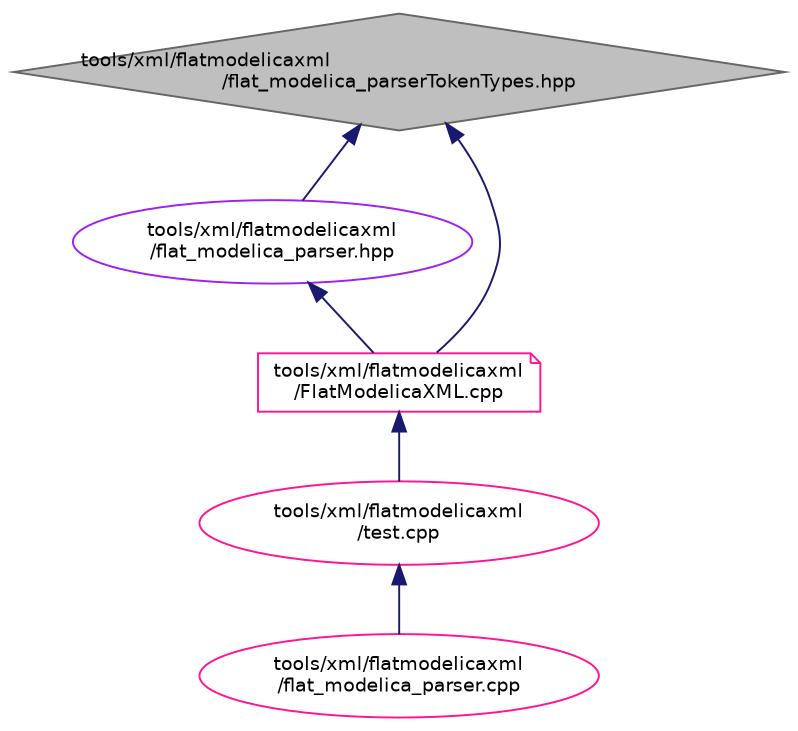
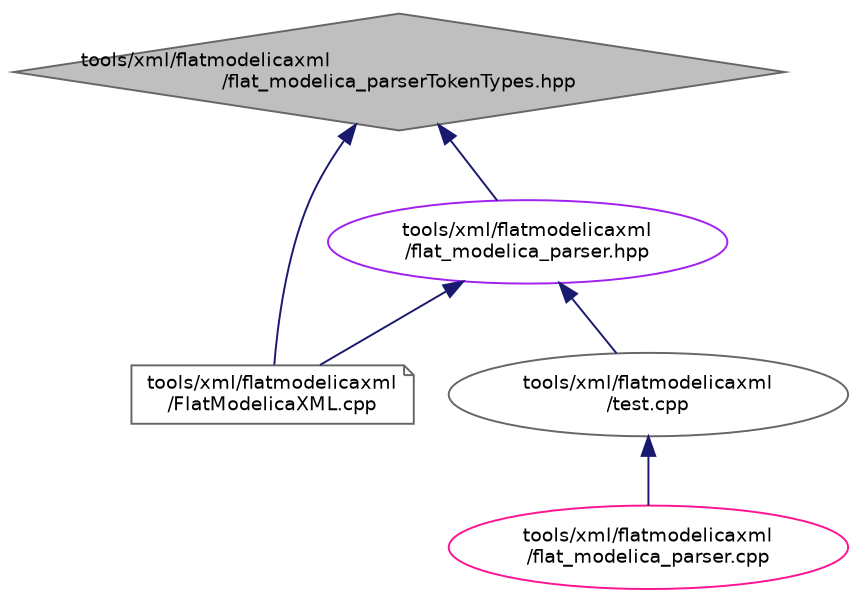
  digraph {
    node [color=gray40 fillcolor=white fontname=Helvetica fontsize=10 shape=ellipse style=filled]
    edge [color=midnightblue dir=back fontname=Helvetica fontsize=10 labelfontname=Helvetica labelfontsize=10 style=solid]
    n1 [fillcolor=grey75 fontcolor=black height=0.2 label="tools/xml/flatmodelicaxml\l/flat_modelica_parserTokenTypes.hpp" shape=diamond width=0.4]
    n2 [color=purple height=0.2 label="tools/xml/flatmodelicaxml\l/flat_modelica_parser.hpp" width=0.4]
-   n3 [color=deeppink height=0.2 label="tools/xml/flatmodelicaxml\l/FlatModelicaXML.cpp" shape=note width=0.4]
-   n4 [color=deeppink height=0.2 label="tools/xml/flatmodelicaxml\l/test.cpp" width=0.4]
+   n3 [height=0.2 label="tools/xml/flatmodelicaxml\l/FlatModelicaXML.cpp" shape=note width=0.4]
+   n4 [height=0.2 label="tools/xml/flatmodelicaxml\l/test.cpp" width=0.4]
    n5 [color=deeppink height=0.2 label="tools/xml/flatmodelicaxml\l/flat_modelica_parser.cpp" width=0.4]
    n1 -> n2
    n1 -> n3
    n2 -> n3
-   n3 -> n4
+   n2 -> n4
    n4 -> n5
  }
